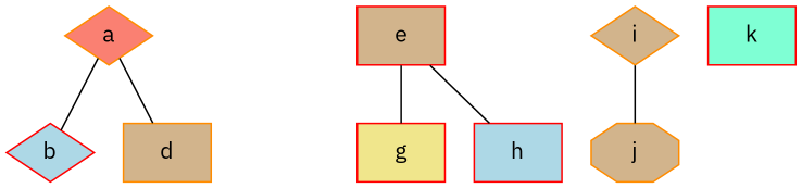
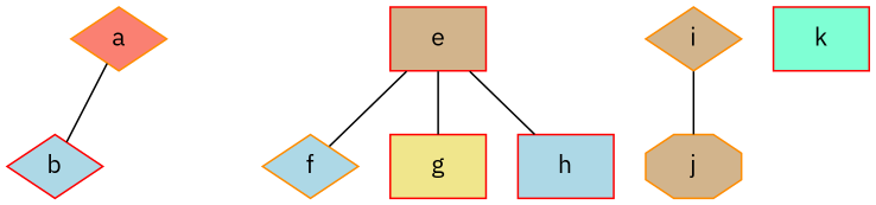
  graph {
    fontname="IBM Plex Sans"
    node [color=darkorange fillcolor=tan fontname="IBM Plex Sans" shape=box style=filled]
    edge [fontname="IBM Plex Sans"]
    a [fillcolor=salmon shape=diamond]
    b [color=red fillcolor=lightblue shape=diamond]
-   d
    e [color=red]
+   f [fillcolor=lightblue shape=diamond]
    g [color=red fillcolor=khaki]
    h [color=red fillcolor=lightblue]
    i [shape=diamond]
    j [shape=octagon]
    k [color=red fillcolor=aquamarine]
    a -- b
-   a -- d
+   e -- f
    e -- g
    e -- h
    i -- j
  }
